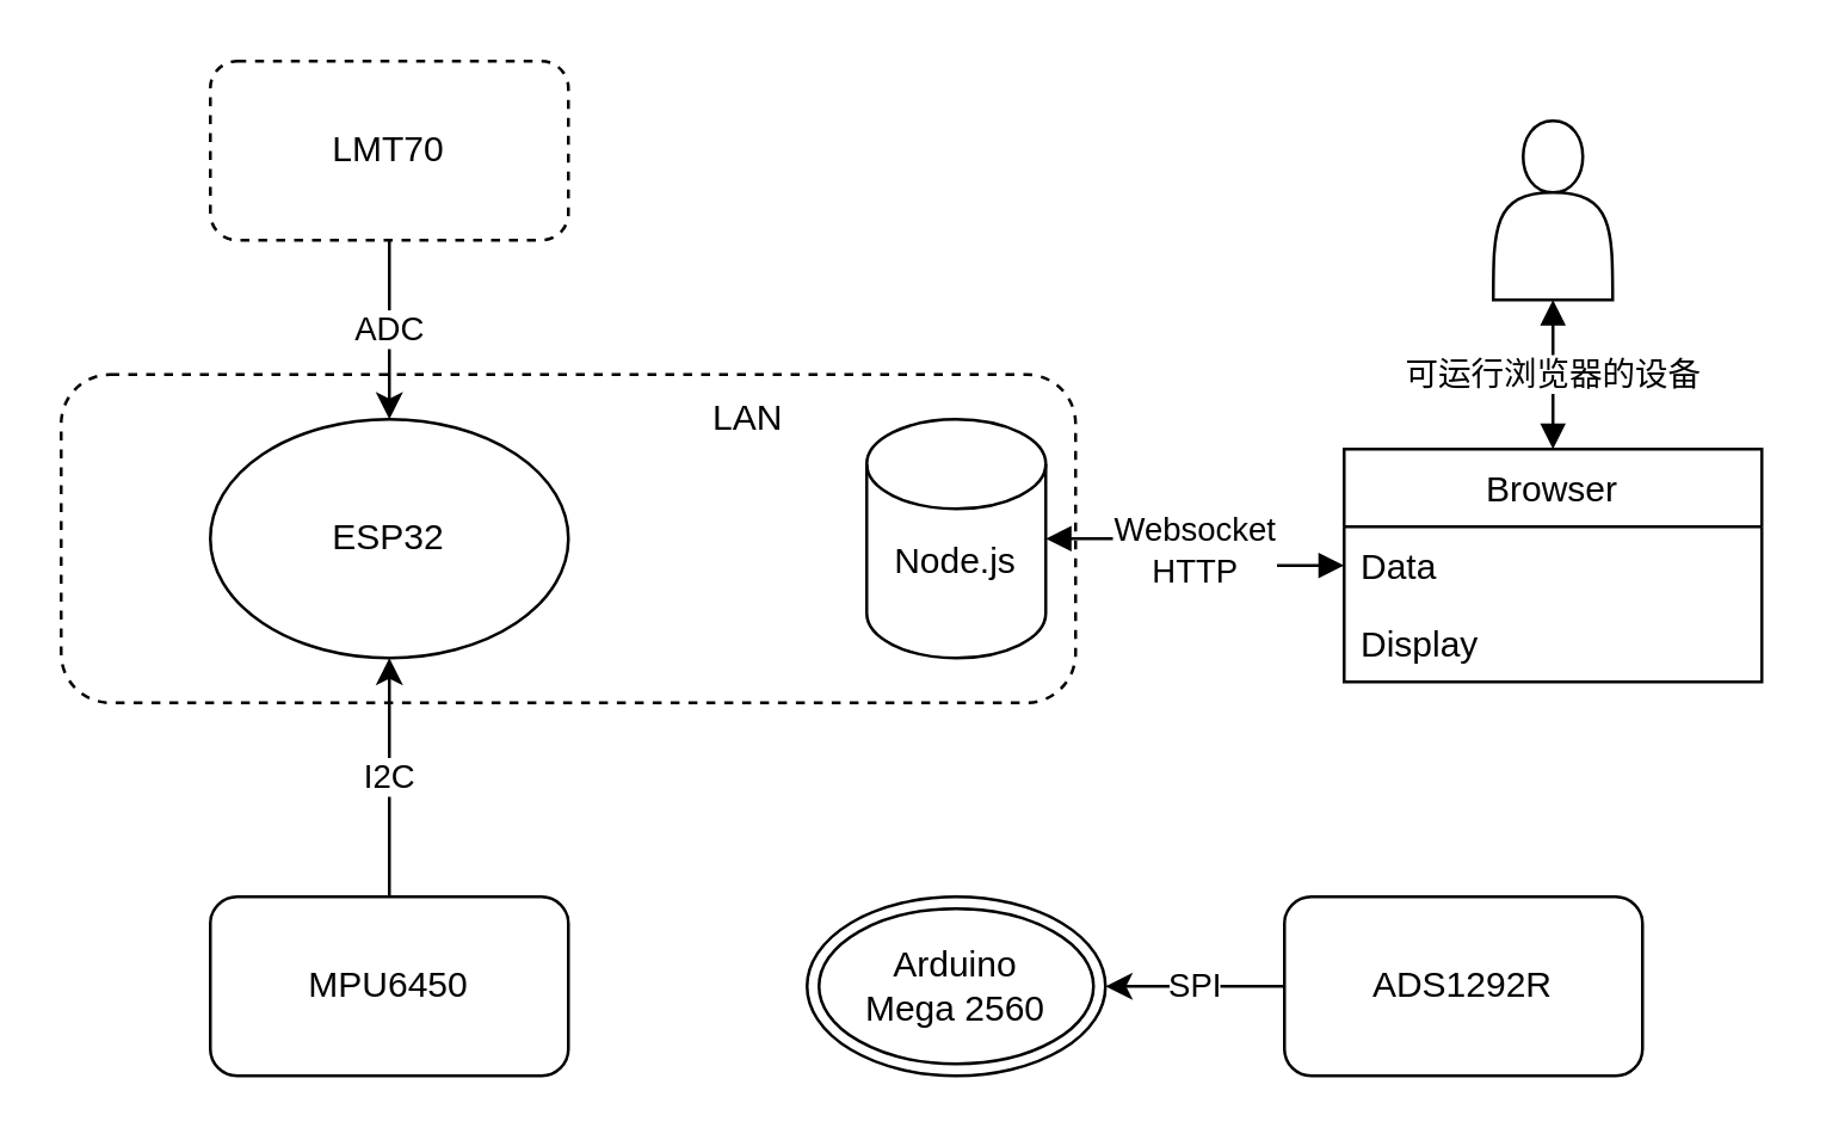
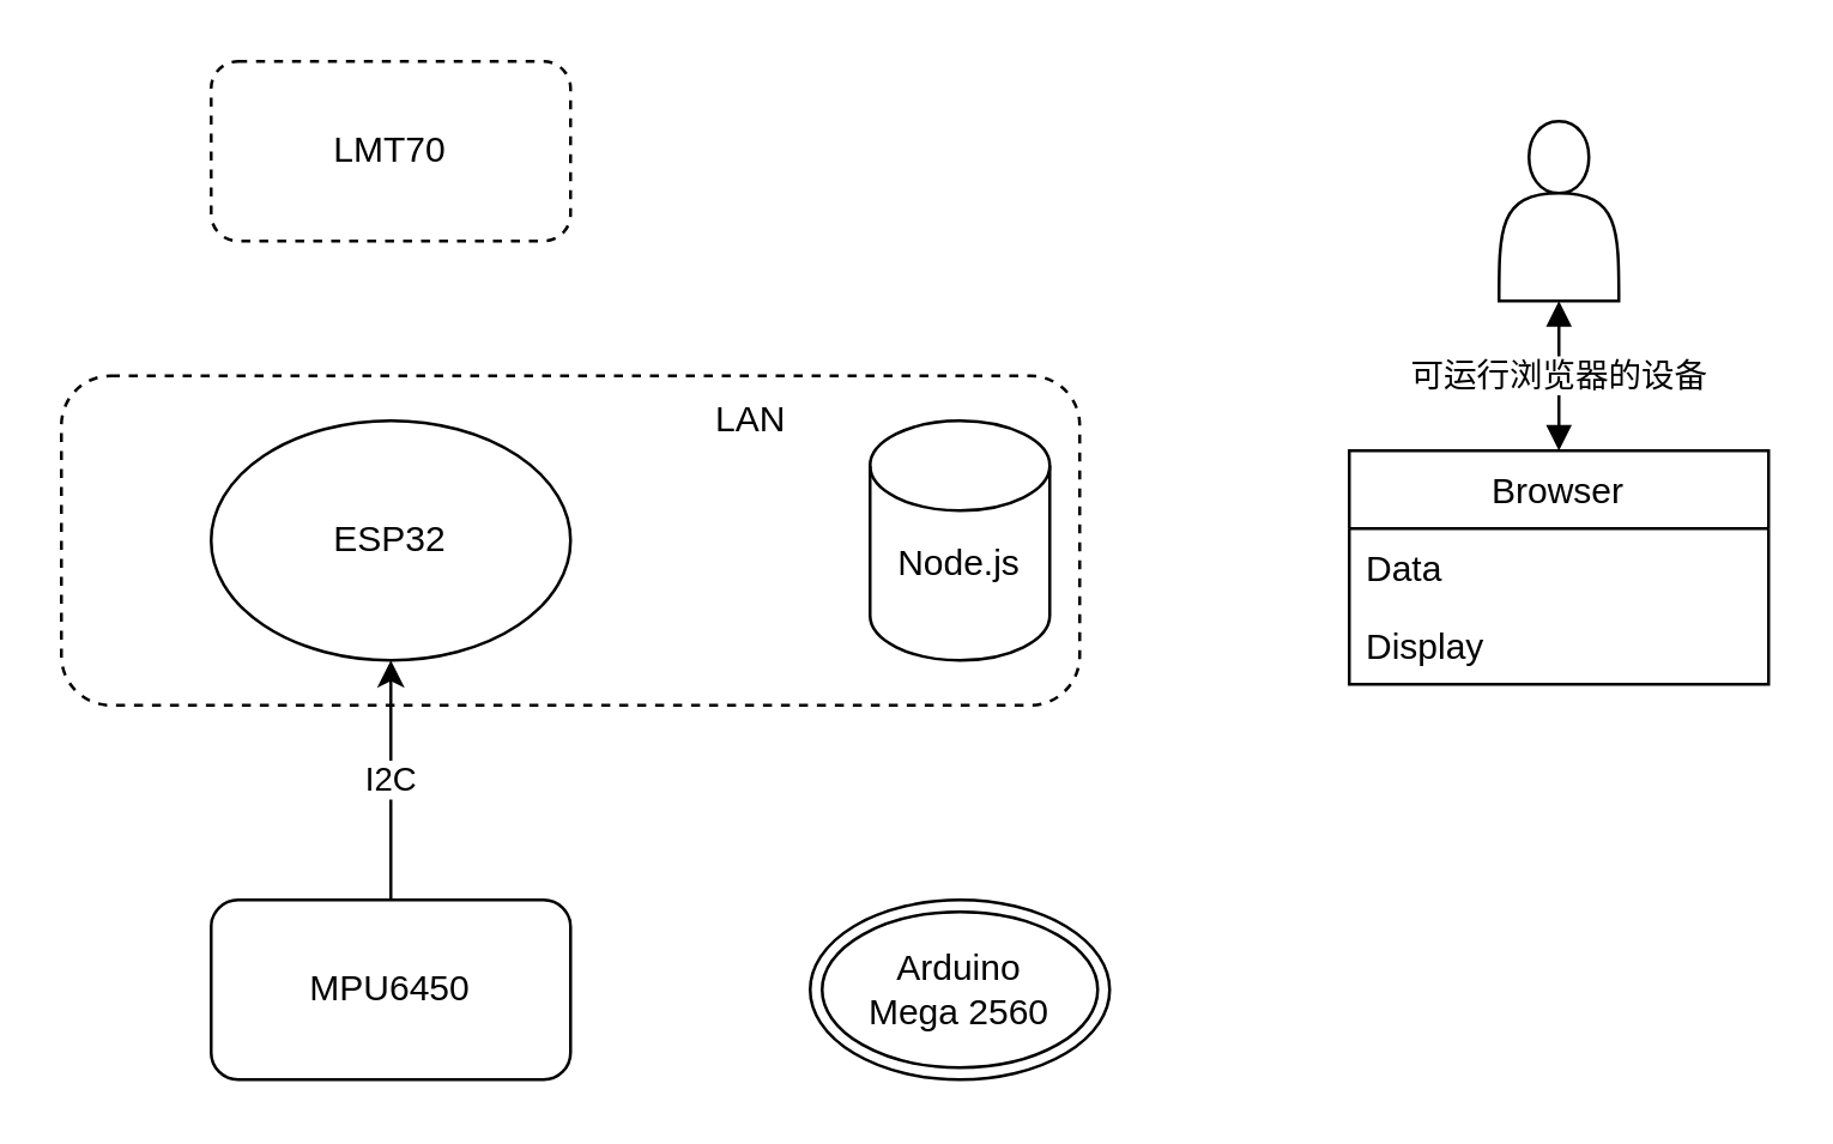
  <mxCell id="0" />
  <mxCell id="1" parent="0" />
  <mxCell id="2" value="" style="rounded=1;whiteSpace=wrap;html=1;dashed=1;" parent="1" vertex="1"><mxGeometry x="20" y="125" width="340" height="110" as="geometry" /></mxCell>
  <mxCell id="3" value="ESP32" style="ellipse;whiteSpace=wrap;html=1;" parent="1" vertex="1"><mxGeometry x="70" y="140" width="120" height="80" as="geometry" /></mxCell>
  <mxCell id="4" value="&lt;br&gt;Node.js" style="shape=cylinder2;whiteSpace=wrap;html=1;boundedLbl=1;backgroundOutline=1;size=15;" parent="1" vertex="1"><mxGeometry x="290" y="140" width="60" height="80" as="geometry" /></mxCell>
- <mxCell id="5" value="ADC" style="edgeStyle=orthogonalEdgeStyle;rounded=0;orthogonalLoop=1;jettySize=auto;html=1;entryX=0.5;entryY=0;entryDx=0;entryDy=0;" parent="1" source="6" target="3" edge="1"><mxGeometry relative="1" as="geometry" /></mxCell>
  <mxCell id="6" value="LMT70" style="rounded=1;whiteSpace=wrap;html=1;dashed=1;" parent="1" vertex="1"><mxGeometry x="70" y="20" width="120" height="60" as="geometry" /></mxCell>
  <mxCell id="7" value="I2C" style="edgeStyle=orthogonalEdgeStyle;rounded=0;orthogonalLoop=1;jettySize=auto;html=1;entryX=0.5;entryY=1;entryDx=0;entryDy=0;" parent="1" source="8" target="3" edge="1"><mxGeometry relative="1" as="geometry" /></mxCell>
  <mxCell id="8" value="MPU6450" style="rounded=1;whiteSpace=wrap;html=1;" parent="1" vertex="1"><mxGeometry x="70" y="300" width="120" height="60" as="geometry" /></mxCell>
  <mxCell id="9" value="Arduino&lt;br&gt;Mega 2560" style="ellipse;shape=doubleEllipse;whiteSpace=wrap;html=1;" parent="1" vertex="1"><mxGeometry x="270" y="300" width="100" height="60" as="geometry" /></mxCell>
- <mxCell id="10" value="SPI" style="edgeStyle=orthogonalEdgeStyle;rounded=0;orthogonalLoop=1;jettySize=auto;html=1;" parent="1" source="11" target="9" edge="1"><mxGeometry relative="1" as="geometry" /></mxCell>
- <mxCell id="11" value="ADS1292R" style="rounded=1;whiteSpace=wrap;html=1;" parent="1" vertex="1"><mxGeometry x="430" y="300" width="120" height="60" as="geometry" /></mxCell>
  <mxCell id="12" value="LAN" style="text;html=1;align=center;verticalAlign=middle;resizable=0;points=[];autosize=1;" parent="1" vertex="1"><mxGeometry x="230" y="130" width="40" height="20" as="geometry" /></mxCell>
- <mxCell id="13" value="Websocket&lt;br&gt;HTTP" style="edgeStyle=orthogonalEdgeStyle;rounded=0;orthogonalLoop=1;jettySize=auto;html=1;startArrow=block;startFill=1;endArrow=block;endFill=1;" edge="1" parent="1" source="14" target="4"><mxGeometry relative="1" as="geometry" /></mxCell>
  <mxCell id="14" value="Browser" style="swimlane;fontStyle=0;childLayout=stackLayout;horizontal=1;startSize=26;fillColor=none;horizontalStack=0;resizeParent=1;resizeParentMax=0;resizeLast=0;collapsible=1;marginBottom=0;" vertex="1" parent="1"><mxGeometry x="450" y="150" width="140" height="78" as="geometry" /></mxCell>
  <mxCell id="15" value="Data" style="text;strokeColor=none;fillColor=none;align=left;verticalAlign=top;spacingLeft=4;spacingRight=4;overflow=hidden;rotatable=0;points=[[0,0.5],[1,0.5]];portConstraint=eastwest;" vertex="1" parent="14"><mxGeometry y="26" width="140" height="26" as="geometry" /></mxCell>
  <mxCell id="16" value="Display&#10;" style="text;strokeColor=none;fillColor=none;align=left;verticalAlign=top;spacingLeft=4;spacingRight=4;overflow=hidden;rotatable=0;points=[[0,0.5],[1,0.5]];portConstraint=eastwest;" vertex="1" parent="14"><mxGeometry y="52" width="140" height="26" as="geometry" /></mxCell>
  <mxCell id="17" value="可运行浏览器的设备" style="edgeStyle=orthogonalEdgeStyle;rounded=0;orthogonalLoop=1;jettySize=auto;html=1;entryX=0.5;entryY=0;entryDx=0;entryDy=0;startArrow=block;startFill=1;endArrow=block;endFill=1;" edge="1" parent="1" source="18" target="14"><mxGeometry relative="1" as="geometry" /></mxCell>
  <mxCell id="18" value="" style="shape=actor;whiteSpace=wrap;html=1;" vertex="1" parent="1"><mxGeometry x="500" y="40" width="40" height="60" as="geometry" /></mxCell>
